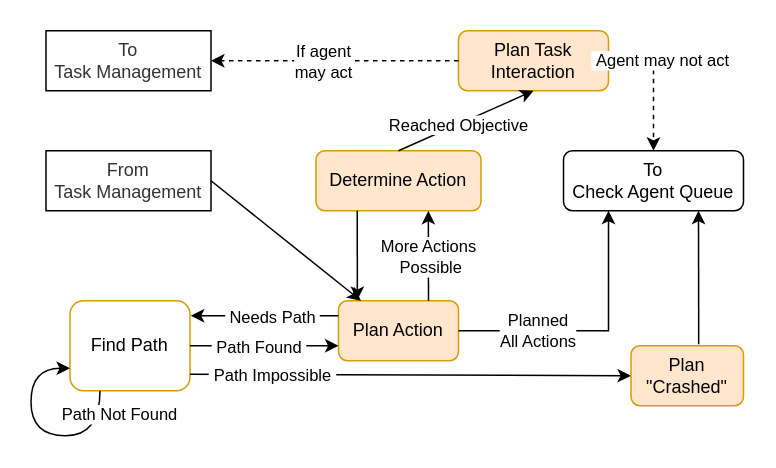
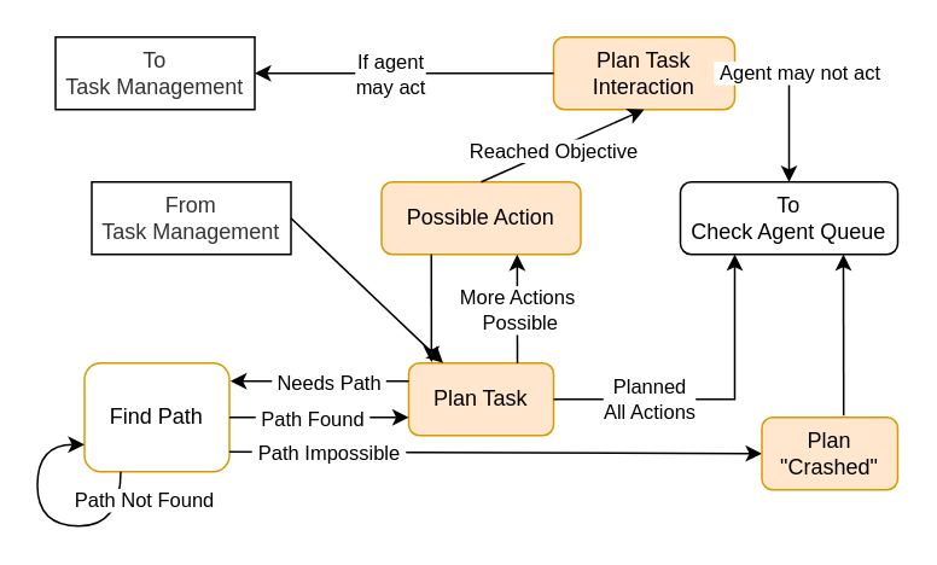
  <mxCell id="0" />
  <mxCell id="1" parent="0" />
- <mxCell id="2" value="Determine Action" style="rounded=1;whiteSpace=wrap;html=1;fillColor=#ffe6cc;strokeColor=#d79b00;" vertex="1" parent="1"><mxGeometry x="210" y="100" width="110" height="40" as="geometry" /></mxCell>
+ <mxCell id="2" value="Possible Action" style="rounded=1;whiteSpace=wrap;html=1;fillColor=#ffe6cc;strokeColor=#d79b00;" vertex="1" parent="1"><mxGeometry x="210" y="100" width="110" height="40" as="geometry" /></mxCell>
  <mxCell id="3" value="Plan Task Interaction" style="rounded=1;whiteSpace=wrap;html=1;fillColor=#ffe6cc;strokeColor=#d79b00;" vertex="1" parent="1"><mxGeometry x="305" y="20" width="100" height="40" as="geometry" /></mxCell>
- <mxCell id="4" value="Plan Action" style="rounded=1;whiteSpace=wrap;html=1;fillColor=#ffe6cc;strokeColor=#d79b00;" vertex="1" parent="1"><mxGeometry x="225" y="200" width="80" height="40" as="geometry" /></mxCell>
+ <mxCell id="4" value="Plan Task" style="rounded=1;whiteSpace=wrap;html=1;fillColor=#ffe6cc;strokeColor=#d79b00;" vertex="1" parent="1"><mxGeometry x="225" y="200" width="80" height="40" as="geometry" /></mxCell>
  <mxCell id="5" value="Find Path" style="rounded=1;whiteSpace=wrap;html=1;fillColor=#ffffff;strokeColor=#d79b00;" vertex="1" parent="1"><mxGeometry x="46" y="200" width="80" height="60" as="geometry" /></mxCell>
  <mxCell id="6" value="To&lt;br&gt;Check Agent Queue" style="whiteSpace=wrap;html=1;rounded=1;" vertex="1" parent="1"><mxGeometry x="375" y="100" width="120" height="40" as="geometry" /></mxCell>
- <mxCell id="7" value="From&lt;br&gt;Task Management" style="text;html=1;strokeColor=#000000;fillColor=#FFFFFF;align=center;verticalAlign=middle;whiteSpace=wrap;rounded=0;fontColor=#333333;" vertex="1" parent="1"><mxGeometry x="30" y="100" width="110" height="40" as="geometry" /></mxCell>
+ <mxCell id="7" value="From&lt;br&gt;Task Management" style="text;html=1;strokeColor=#000000;fillColor=#FFFFFF;align=center;verticalAlign=middle;whiteSpace=wrap;rounded=0;fontColor=#333333;" vertex="1" parent="1"><mxGeometry x="50" y="100" width="110" height="40" as="geometry" /></mxCell>
  <mxCell id="8" value="" style="endArrow=classic;html=1;rounded=0;exitX=1;exitY=0.5;exitDx=0;exitDy=0;" edge="1" parent="1" source="7" target="4"><mxGeometry width="50" height="50" relative="1" as="geometry"><mxPoint x="310" y="260" as="sourcePoint" /><mxPoint x="360" y="210" as="targetPoint" /></mxGeometry></mxCell>
  <mxCell id="9" value="" style="endArrow=classic;html=1;rounded=0;exitX=0.5;exitY=0;exitDx=0;exitDy=0;entryX=0.5;entryY=1;entryDx=0;entryDy=0;" edge="1" parent="1" source="2" target="3"><mxGeometry width="50" height="50" relative="1" as="geometry"><mxPoint x="250" y="180" as="sourcePoint" /><mxPoint x="300" y="130" as="targetPoint" /></mxGeometry></mxCell>
  <mxCell id="10" value="Reached Objective" style="edgeLabel;html=1;align=center;verticalAlign=middle;resizable=0;points=[];" vertex="1" connectable="0" parent="9"><mxGeometry x="-0.121" relative="1" as="geometry"><mxPoint as="offset" /></mxGeometry></mxCell>
- <mxCell id="11" value="" style="endArrow=classic;html=1;rounded=0;exitX=0;exitY=0.5;exitDx=0;exitDy=0;entryX=1;entryY=0.5;entryDx=0;entryDy=0;dashed=1;" edge="1" parent="1" source="3" target="13"><mxGeometry width="50" height="50" relative="1" as="geometry"><mxPoint x="250" y="180" as="sourcePoint" /><mxPoint x="180" y="0" as="targetPoint" /></mxGeometry></mxCell>
+ <mxCell id="11" value="" style="endArrow=classic;html=1;rounded=0;exitX=0;exitY=0.5;exitDx=0;exitDy=0;entryX=1;entryY=0.5;entryDx=0;entryDy=0;" edge="1" parent="1" source="3" target="13"><mxGeometry width="50" height="50" relative="1" as="geometry"><mxPoint x="250" y="180" as="sourcePoint" /><mxPoint x="180" y="0" as="targetPoint" /></mxGeometry></mxCell>
  <mxCell id="12" value="If agent&lt;br&gt;may act" style="edgeLabel;html=1;align=center;verticalAlign=middle;resizable=0;points=[];" vertex="1" connectable="0" parent="11"><mxGeometry x="0.195" relative="1" as="geometry"><mxPoint x="8" as="offset" /></mxGeometry></mxCell>
  <mxCell id="13" value="To&lt;br&gt;Task Management" style="text;html=1;strokeColor=#000000;fillColor=#FFFFFF;align=center;verticalAlign=middle;whiteSpace=wrap;rounded=0;fontColor=#333333;" vertex="1" parent="1"><mxGeometry x="30" y="20" width="110" height="40" as="geometry" /></mxCell>
  <mxCell id="14" value="" style="endArrow=classic;html=1;rounded=0;exitX=0.25;exitY=1;exitDx=0;exitDy=0;entryX=0.157;entryY=-0.011;entryDx=0;entryDy=0;entryPerimeter=0;" edge="1" parent="1" source="2" target="4"><mxGeometry width="50" height="50" relative="1" as="geometry"><mxPoint x="250" y="180" as="sourcePoint" /><mxPoint x="300" y="130" as="targetPoint" /></mxGeometry></mxCell>
  <mxCell id="15" value="" style="endArrow=classic;html=1;rounded=0;exitX=0;exitY=0.25;exitDx=0;exitDy=0;entryX=1.007;entryY=0.167;entryDx=0;entryDy=0;entryPerimeter=0;" edge="1" parent="1" source="4" target="5"><mxGeometry width="50" height="50" relative="1" as="geometry"><mxPoint x="250" y="210" as="sourcePoint" /><mxPoint x="150" y="190" as="targetPoint" /></mxGeometry></mxCell>
  <mxCell id="16" value="&amp;nbsp;Needs Path&amp;nbsp;" style="edgeLabel;html=1;align=center;verticalAlign=middle;resizable=0;points=[];" vertex="1" connectable="0" parent="15"><mxGeometry x="-0.08" relative="1" as="geometry"><mxPoint as="offset" /></mxGeometry></mxCell>
  <mxCell id="17" value="" style="endArrow=classic;html=1;rounded=0;entryX=0;entryY=0.75;entryDx=0;entryDy=0;exitX=1;exitY=0.5;exitDx=0;exitDy=0;" edge="1" parent="1" source="5" target="4"><mxGeometry width="50" height="50" relative="1" as="geometry"><mxPoint x="160" y="210" as="sourcePoint" /><mxPoint x="300" y="160" as="targetPoint" /></mxGeometry></mxCell>
  <mxCell id="18" value="&amp;nbsp;Path Found&amp;nbsp;" style="edgeLabel;html=1;align=center;verticalAlign=middle;resizable=0;points=[];" vertex="1" connectable="0" parent="17"><mxGeometry x="-0.027" relative="1" as="geometry"><mxPoint x="-3" as="offset" /></mxGeometry></mxCell>
  <mxCell id="19" value="" style="curved=1;endArrow=classic;html=1;rounded=0;exitX=0.25;exitY=1;exitDx=0;exitDy=0;entryX=0;entryY=0.75;entryDx=0;entryDy=0;" edge="1" parent="1" source="5" target="5"><mxGeometry width="50" height="50" relative="1" as="geometry"><mxPoint x="70" y="280" as="sourcePoint" /><mxPoint x="120" y="230" as="targetPoint" /><Array as="points"><mxPoint x="66" y="290" /><mxPoint x="20" y="290" /><mxPoint x="20" y="245" /></Array></mxGeometry></mxCell>
  <mxCell id="20" value="Path Not Found" style="edgeLabel;html=1;align=center;verticalAlign=middle;resizable=0;points=[];" vertex="1" connectable="0" parent="19"><mxGeometry x="-0.767" y="-4" relative="1" as="geometry"><mxPoint x="16" y="-2" as="offset" /></mxGeometry></mxCell>
- <mxCell id="21" value="" style="endArrow=classic;html=1;rounded=0;exitX=1;exitY=0.5;exitDx=0;exitDy=0;entryX=0.5;entryY=0;entryDx=0;entryDy=0;dashed=1;" edge="1" parent="1" source="3" target="6"><mxGeometry width="50" height="50" relative="1" as="geometry"><mxPoint x="350" y="180" as="sourcePoint" /><mxPoint x="400" y="130" as="targetPoint" /><Array as="points"><mxPoint x="435" y="40" /></Array></mxGeometry></mxCell>
+ <mxCell id="21" value="" style="endArrow=classic;html=1;rounded=0;exitX=1;exitY=0.5;exitDx=0;exitDy=0;entryX=0.5;entryY=0;entryDx=0;entryDy=0;" edge="1" parent="1" source="3" target="6"><mxGeometry width="50" height="50" relative="1" as="geometry"><mxPoint x="350" y="180" as="sourcePoint" /><mxPoint x="400" y="130" as="targetPoint" /><Array as="points"><mxPoint x="435" y="40" /></Array></mxGeometry></mxCell>
  <mxCell id="22" value="&amp;nbsp;Agent may not act&amp;nbsp;" style="edgeLabel;html=1;align=center;verticalAlign=middle;resizable=0;points=[];" vertex="1" connectable="0" parent="21"><mxGeometry x="-0.475" y="-1" relative="1" as="geometry"><mxPoint x="11" y="-2" as="offset" /></mxGeometry></mxCell>
  <mxCell id="23" value="" style="endArrow=classic;html=1;rounded=0;exitX=1;exitY=0.5;exitDx=0;exitDy=0;entryX=0.25;entryY=1;entryDx=0;entryDy=0;" edge="1" parent="1" source="4" target="6"><mxGeometry width="50" height="50" relative="1" as="geometry"><mxPoint x="350" y="180" as="sourcePoint" /><mxPoint x="400" y="130" as="targetPoint" /><Array as="points"><mxPoint x="405" y="220" /></Array></mxGeometry></mxCell>
  <mxCell id="24" value="Planned&lt;br&gt;All Actions" style="edgeLabel;html=1;align=center;verticalAlign=middle;resizable=0;points=[];" vertex="1" connectable="0" parent="23"><mxGeometry x="-0.559" relative="1" as="geometry"><mxPoint x="12" y="-1" as="offset" /></mxGeometry></mxCell>
  <mxCell id="25" value="" style="endArrow=classic;html=1;rounded=0;exitX=1;exitY=0.817;exitDx=0;exitDy=0;exitPerimeter=0;entryX=0;entryY=0.5;entryDx=0;entryDy=0;" edge="1" parent="1" source="5" target="27"><mxGeometry width="50" height="50" relative="1" as="geometry"><mxPoint x="280" y="260" as="sourcePoint" /><mxPoint x="310" y="340" as="targetPoint" /><Array as="points" /></mxGeometry></mxCell>
  <mxCell id="26" value="&amp;nbsp;Path Impossible&amp;nbsp;" style="edgeLabel;html=1;align=center;verticalAlign=middle;resizable=0;points=[];" vertex="1" connectable="0" parent="25"><mxGeometry x="-0.848" y="-1" relative="1" as="geometry"><mxPoint x="33" y="-1" as="offset" /></mxGeometry></mxCell>
  <mxCell id="27" value="Plan &quot;Crashed&quot;" style="rounded=1;whiteSpace=wrap;html=1;fillColor=#ffe6cc;strokeColor=#d79b00;" vertex="1" parent="1"><mxGeometry x="420" y="230" width="75" height="40" as="geometry" /></mxCell>
  <mxCell id="28" value="" style="endArrow=classic;html=1;rounded=0;exitX=0.602;exitY=-0.023;exitDx=0;exitDy=0;entryX=0.75;entryY=1;entryDx=0;entryDy=0;exitPerimeter=0;" edge="1" parent="1" source="27" target="6"><mxGeometry width="50" height="50" relative="1" as="geometry"><mxPoint x="300" y="180" as="sourcePoint" /><mxPoint x="350" y="130" as="targetPoint" /></mxGeometry></mxCell>
  <mxCell id="29" value="" style="endArrow=classic;html=1;rounded=0;exitX=0.75;exitY=0;exitDx=0;exitDy=0;entryX=0.681;entryY=1.002;entryDx=0;entryDy=0;entryPerimeter=0;" edge="1" parent="1" source="4" target="2"><mxGeometry width="50" height="50" relative="1" as="geometry"><mxPoint x="270" y="170" as="sourcePoint" /><mxPoint x="320" y="120" as="targetPoint" /></mxGeometry></mxCell>
  <mxCell id="30" value="More Actions&lt;br&gt;&amp;nbsp;Possible" style="edgeLabel;html=1;align=center;verticalAlign=middle;resizable=0;points=[];" vertex="1" connectable="0" parent="29"><mxGeometry x="-0.015" relative="1" as="geometry"><mxPoint as="offset" /></mxGeometry></mxCell>
